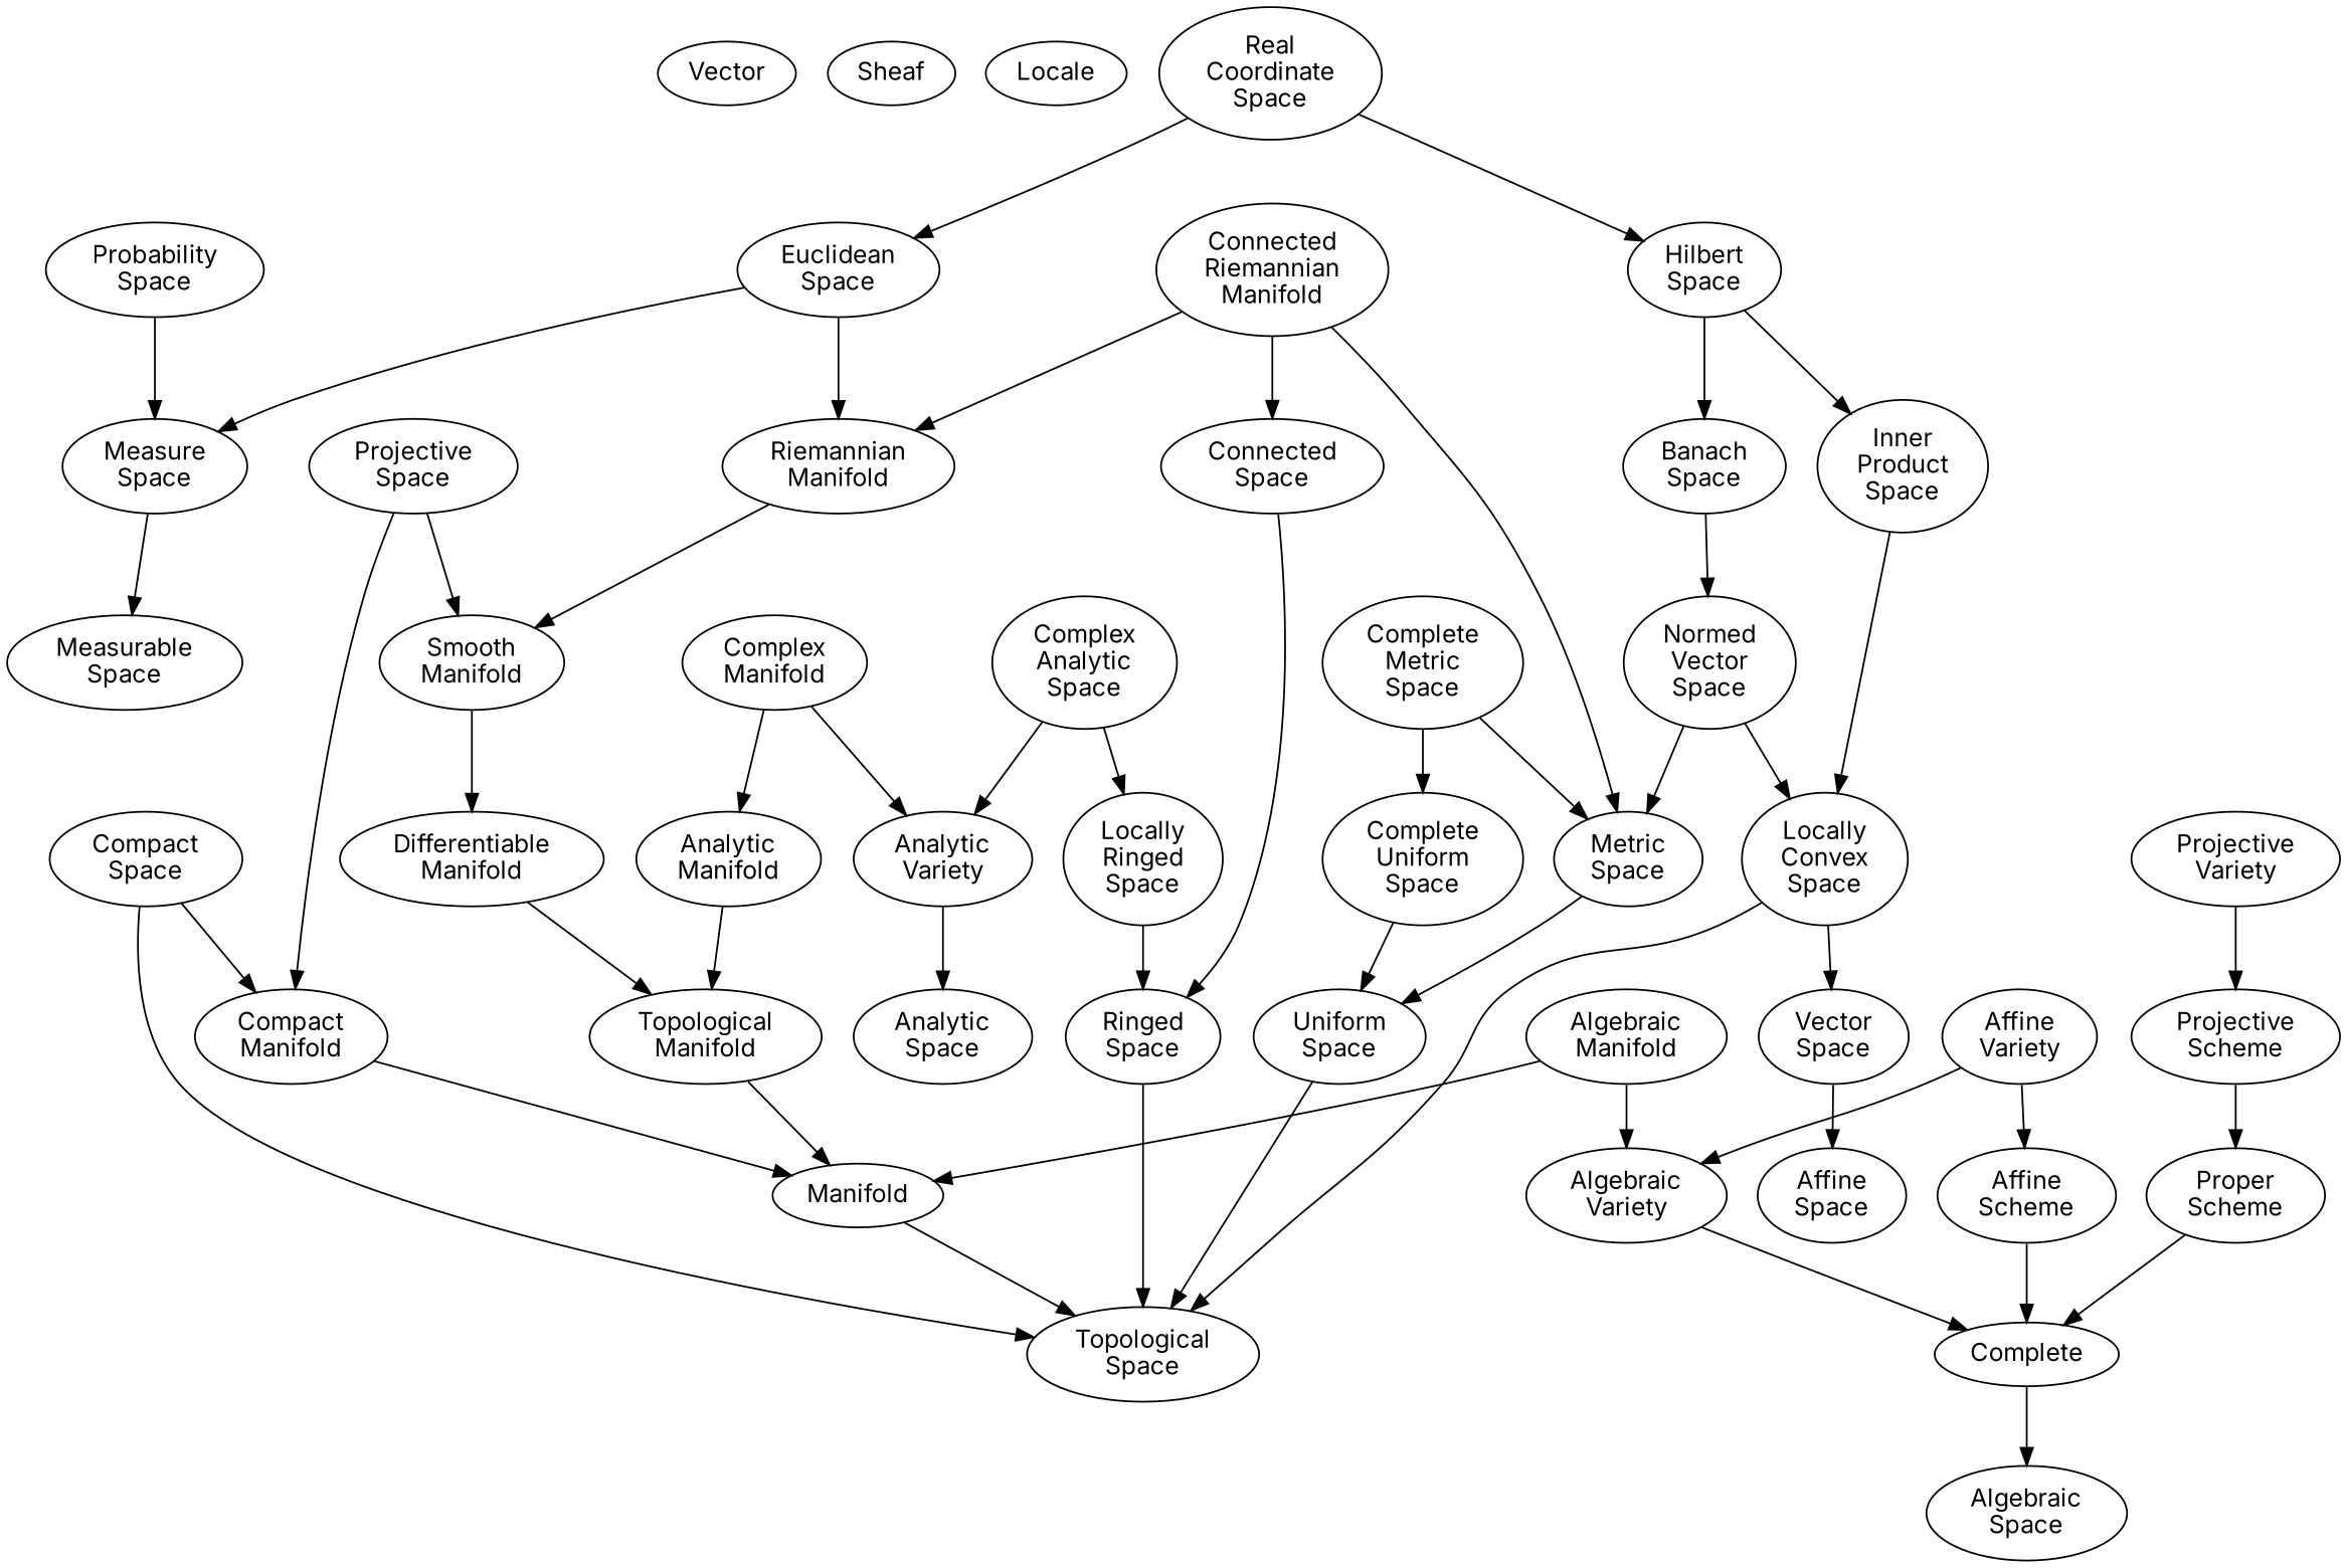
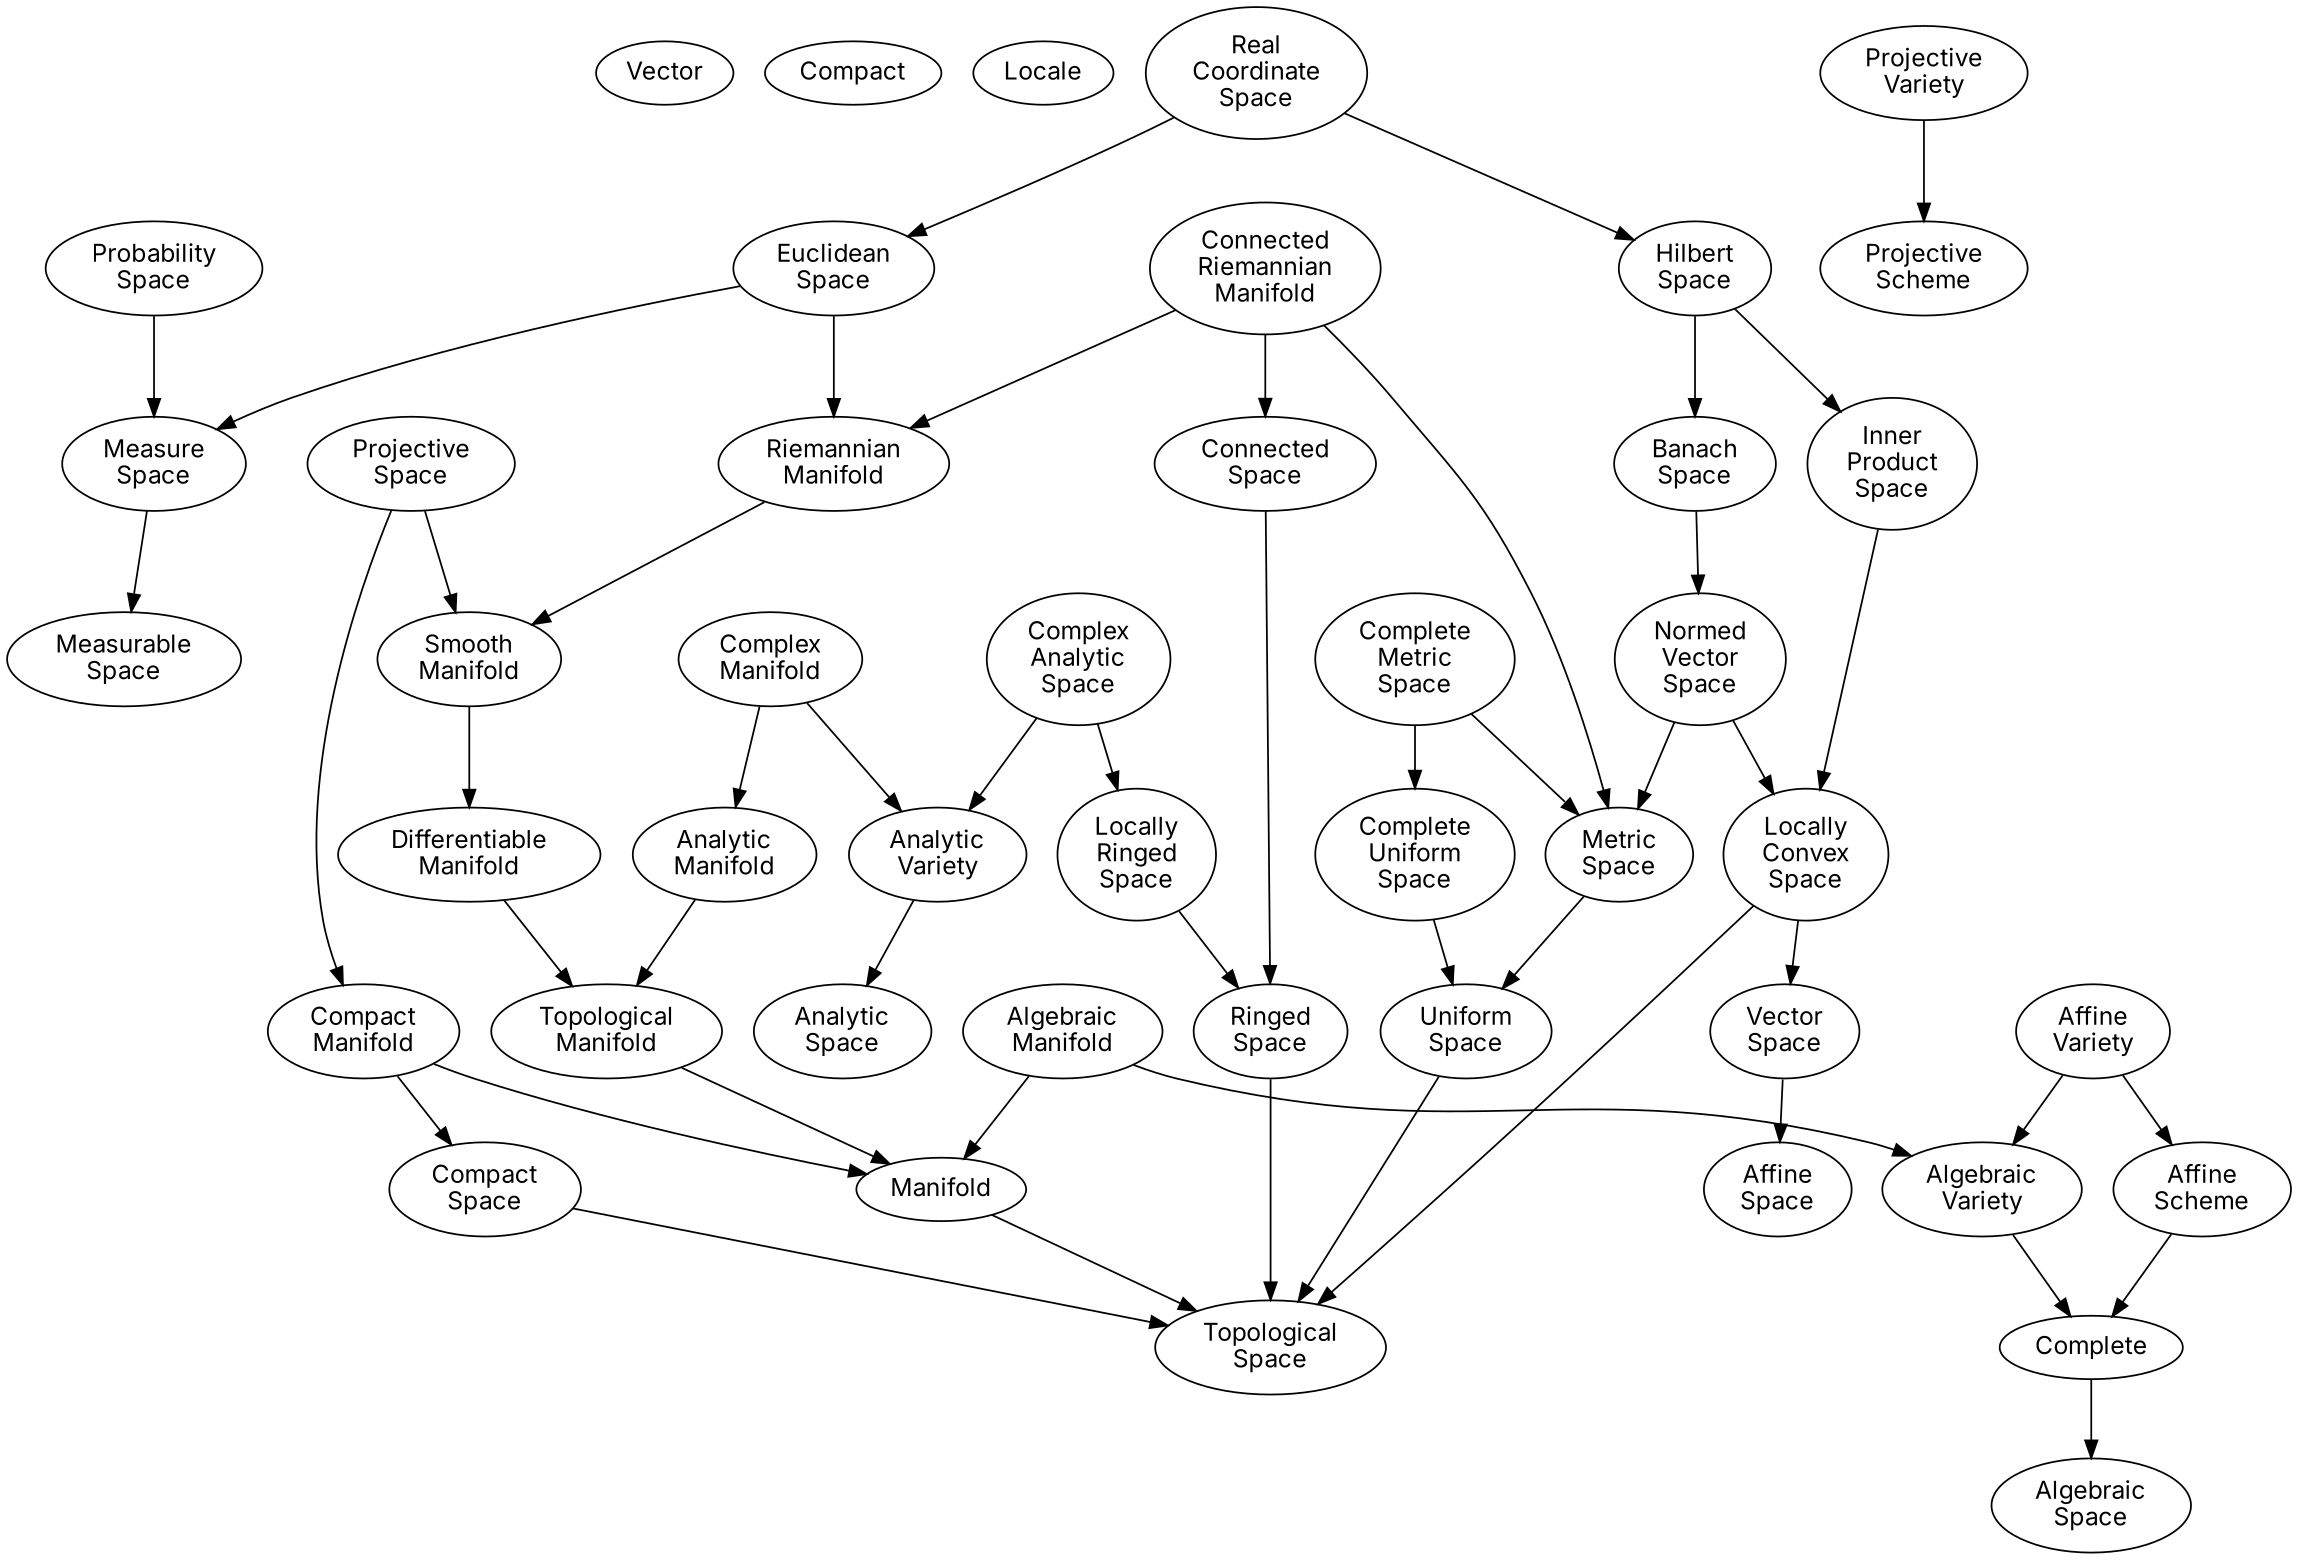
  digraph {
    fontname=Inter
    node [fontname=Inter]
    edge [fontname=Inter]
    n1 [label=Vector]
-   Sheaf
+   Sheaf [label=Compact]
    Locale
    "Real\nCoordinate\nSpace"
    "Euclidean\nSpace"
    "Hilbert\nSpace"
    "Measure\nSpace"
    "Riemannian\nManifold"
    "Banach\nSpace"
    "Inner\nProduct\nSpace"
    "Measurable\nSpace"
    "Smooth\nManifold"
    "Projective\nSpace"
    "Compact\nManifold"
    Manifold
    "Compact\nSpace"
    "Differentiable\nManifold"
    "Complex\nManifold"
    "Analytic\nManifold"
    "Analytic\nVariety"
    "Topological\nManifold"
    "Analytic\nSpace"
    "Algebraic\nManifold"
    "Algebraic\nVariety"
    "Topological\nSpace"
    n26 [label=Complete]
    "Connected\nRiemannian\nManifold"
    "Connected\nSpace"
    "Metric\nSpace"
    "Ringed\nSpace"
    "Uniform\nSpace"
    "Complete\nMetric\nSpace"
    "Complete\nUniform\nSpace"
    "Normed\nVector\nSpace"
    "Locally\nConvex\nSpace"
    "Vector\nSpace"
    "Affine\nSpace"
    "Projective\nVariety"
    "Projective\nScheme"
-   "Proper\nScheme"
    "Affine\nVariety"
    "Affine\nScheme"
    "Algebraic\nSpace"
    "Complex\nAnalytic\nSpace"
    "Locally\nRinged\nSpace"
    "Probability\nSpace"
    "Real\nCoordinate\nSpace" -> "Euclidean\nSpace"
    "Real\nCoordinate\nSpace" -> "Hilbert\nSpace"
    "Euclidean\nSpace" -> "Measure\nSpace"
    "Euclidean\nSpace" -> "Riemannian\nManifold"
    "Hilbert\nSpace" -> "Banach\nSpace"
    "Hilbert\nSpace" -> "Inner\nProduct\nSpace"
    "Measure\nSpace" -> "Measurable\nSpace"
    "Riemannian\nManifold" -> "Smooth\nManifold"
    "Banach\nSpace" -> "Normed\nVector\nSpace"
    "Inner\nProduct\nSpace" -> "Locally\nConvex\nSpace"
    "Smooth\nManifold" -> "Differentiable\nManifold"
    "Projective\nSpace" -> "Smooth\nManifold"
    "Projective\nSpace" -> "Compact\nManifold"
    "Compact\nManifold" -> Manifold
-   "Compact\nSpace" -> "Compact\nManifold"
+   "Compact\nManifold" -> "Compact\nSpace"
    Manifold -> "Topological\nSpace"
    "Compact\nSpace" -> "Topological\nSpace"
    "Differentiable\nManifold" -> "Topological\nManifold"
    "Complex\nManifold" -> "Analytic\nManifold"
    "Complex\nManifold" -> "Analytic\nVariety"
    "Analytic\nManifold" -> "Topological\nManifold"
    "Analytic\nVariety" -> "Analytic\nSpace"
    "Topological\nManifold" -> Manifold
    "Algebraic\nManifold" -> Manifold
    "Algebraic\nManifold" -> "Algebraic\nVariety"
    "Algebraic\nVariety" -> n26
    n26 -> "Algebraic\nSpace"
    "Connected\nRiemannian\nManifold" -> "Riemannian\nManifold"
    "Connected\nRiemannian\nManifold" -> "Connected\nSpace"
    "Connected\nRiemannian\nManifold" -> "Metric\nSpace"
    "Connected\nSpace" -> "Ringed\nSpace"
    "Metric\nSpace" -> "Uniform\nSpace"
    "Ringed\nSpace" -> "Topological\nSpace"
    "Uniform\nSpace" -> "Topological\nSpace"
    "Complete\nMetric\nSpace" -> "Metric\nSpace"
    "Complete\nMetric\nSpace" -> "Complete\nUniform\nSpace"
    "Complete\nUniform\nSpace" -> "Uniform\nSpace"
    "Normed\nVector\nSpace" -> "Metric\nSpace"
    "Normed\nVector\nSpace" -> "Locally\nConvex\nSpace"
    "Locally\nConvex\nSpace" -> "Topological\nSpace"
    "Locally\nConvex\nSpace" -> "Vector\nSpace"
    "Vector\nSpace" -> "Affine\nSpace"
    "Projective\nVariety" -> "Projective\nScheme"
-   "Projective\nScheme" -> "Proper\nScheme"
-   "Proper\nScheme" -> n26
    "Affine\nVariety" -> "Algebraic\nVariety"
    "Affine\nVariety" -> "Affine\nScheme"
    "Affine\nScheme" -> n26
    "Complex\nAnalytic\nSpace" -> "Analytic\nVariety"
    "Complex\nAnalytic\nSpace" -> "Locally\nRinged\nSpace"
    "Locally\nRinged\nSpace" -> "Ringed\nSpace"
    "Probability\nSpace" -> "Measure\nSpace"
  }
